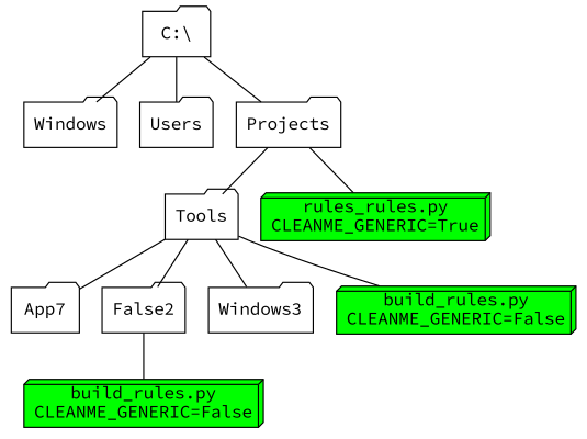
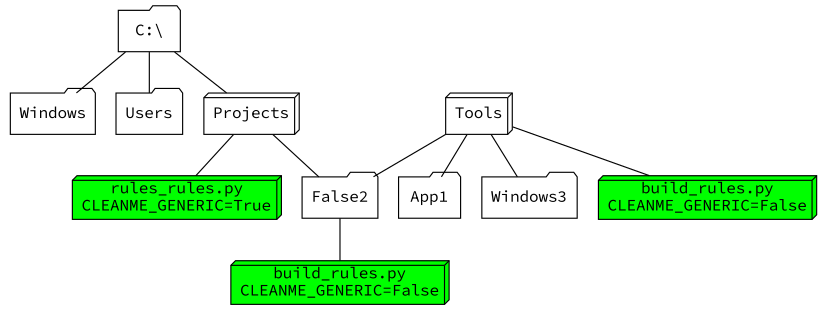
  graph {
    fontname="Source Code Pro"
    node [fontname="Source Code Pro" shape=folder]
    edge [fontname="Source Code Pro"]
    "C:\\"
    Windows
    Users
-   Projects
-   Tools
+   Projects [shape=box3d]
+   Tools [shape=box3d]
    n6 [fillcolor=green1 label="rules_rules.py\nCLEANME_GENERIC=True" shape=box3d style=filled]
-   App1 [label=App7]
+   App1
    n8 [label=False2]
    n9 [label=Windows3]
    n10 [fillcolor=green1 label="build_rules.py\nCLEANME_GENERIC=False" shape=box3d style=filled]
    n11 [fillcolor=green1 label="build_rules.py\nCLEANME_GENERIC=False" shape=box3d style=filled]
    "C:\\" -- Windows
    "C:\\" -- Users
    "C:\\" -- Projects
-   Projects -- Tools
+   Projects -- n8
    Projects -- n6
    Tools -- App1
    Tools -- n8
    Tools -- n9
    Tools -- n10
    n8 -- n11
  }
